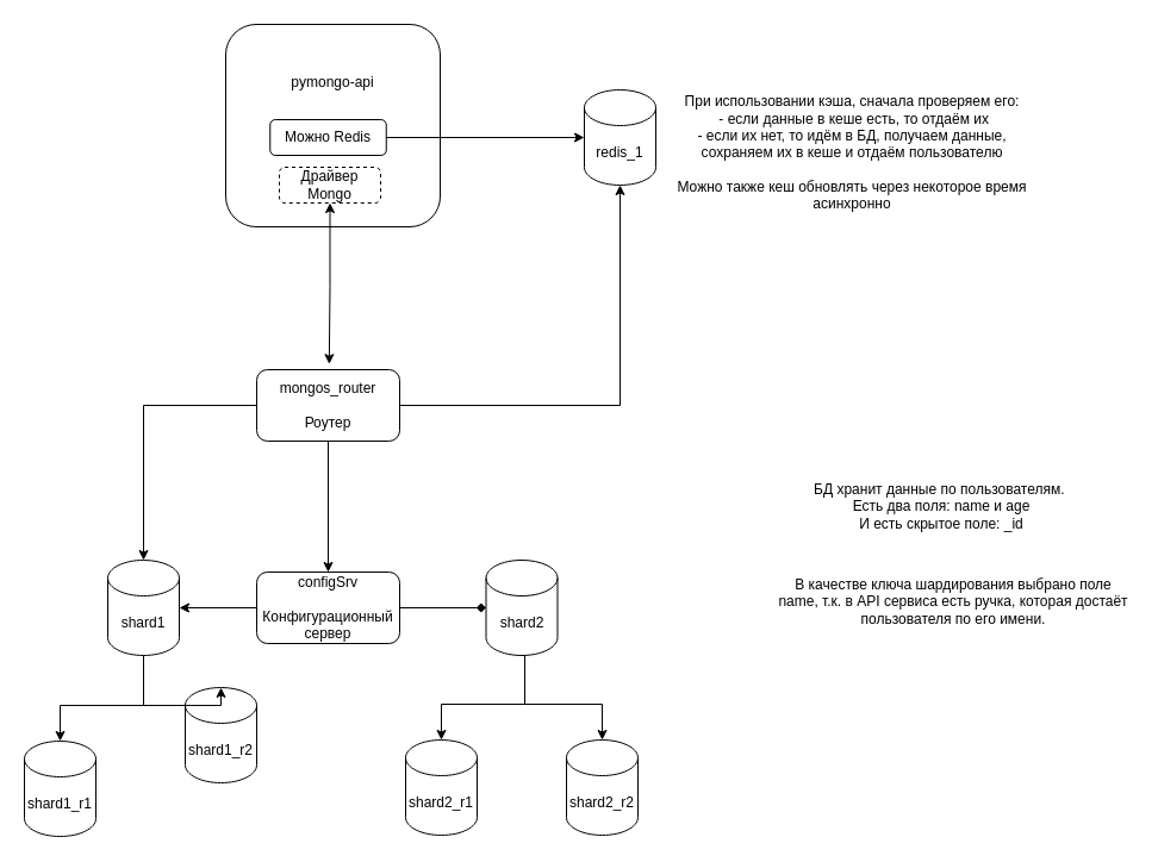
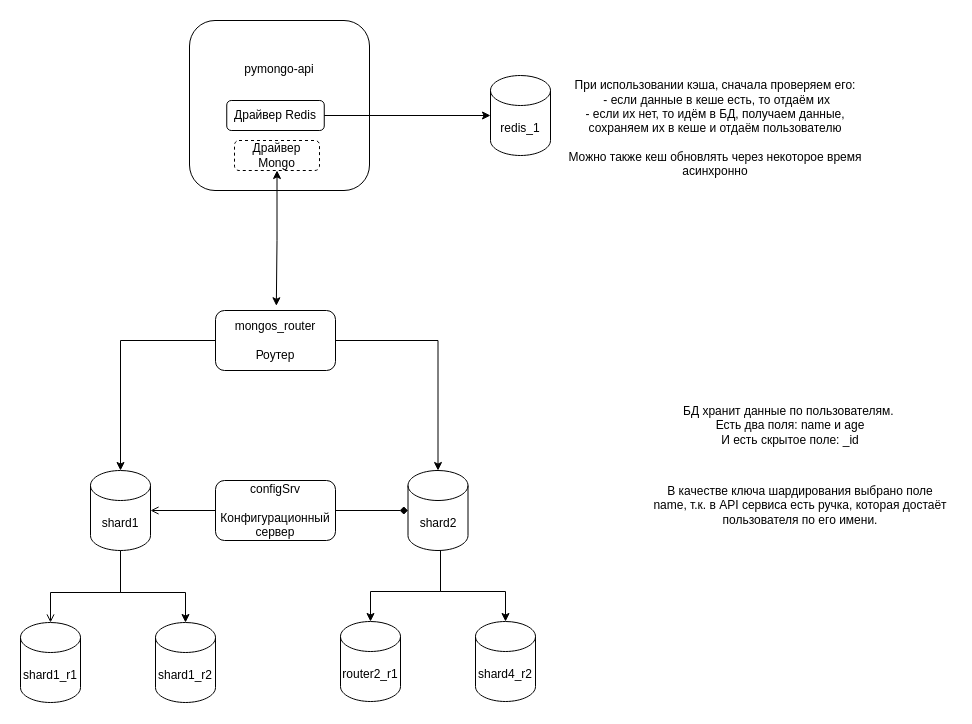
  <mxCell id="0" />
  <mxCell id="1" parent="0" />
  <mxCell id="2" value="shard1" style="shape=cylinder3;whiteSpace=wrap;html=1;boundedLbl=1;backgroundOutline=1;size=15;" parent="1" vertex="1"><mxGeometry x="90" y="470" width="60" height="80" as="geometry" /></mxCell>
  <mxCell id="3" value="configSrv&lt;div&gt;&lt;br&gt;&lt;div&gt;Конфигурационный&lt;/div&gt;&lt;div&gt;сервер&lt;/div&gt;&lt;/div&gt;" style="rounded=1;whiteSpace=wrap;html=1;" parent="1" vertex="1"><mxGeometry x="215" y="480" width="120" height="60" as="geometry" /></mxCell>
- <mxCell id="4" style="edgeStyle=orthogonalEdgeStyle;rounded=0;orthogonalLoop=1;jettySize=auto;html=1;entryX=0.5;entryY=0;entryDx=0;entryDy=0;exitX=0.5;exitY=1;exitDx=0;exitDy=0;startArrow=none;startFill=0;" parent="1" source="5" target="3" edge="1"><mxGeometry relative="1" as="geometry" /></mxCell>
  <mxCell id="5" value="&lt;div&gt;mongos_router&lt;/div&gt;&lt;div&gt;&lt;br&gt;&lt;/div&gt;Роутер" style="rounded=1;whiteSpace=wrap;html=1;" parent="1" vertex="1"><mxGeometry x="215" y="310" width="120" height="60" as="geometry" /></mxCell>
  <mxCell id="6" value="shard2" style="shape=cylinder3;whiteSpace=wrap;html=1;boundedLbl=1;backgroundOutline=1;size=15;" parent="1" vertex="1"><mxGeometry x="407.5" y="470" width="60" height="80" as="geometry" /></mxCell>
  <mxCell id="7" style="edgeStyle=orthogonalEdgeStyle;rounded=0;orthogonalLoop=1;jettySize=auto;html=1;entryX=0.5;entryY=0;entryDx=0;entryDy=0;entryPerimeter=0;startArrow=none;startFill=0;" parent="1" source="5" target="2" edge="1"><mxGeometry relative="1" as="geometry" /></mxCell>
- <mxCell id="8" style="edgeStyle=orthogonalEdgeStyle;rounded=0;orthogonalLoop=1;jettySize=auto;html=1;startArrow=none;startFill=0;" parent="1" source="5" target="26" edge="1"><mxGeometry relative="1" as="geometry" /></mxCell>
+ <mxCell id="8" style="edgeStyle=orthogonalEdgeStyle;rounded=0;orthogonalLoop=1;jettySize=auto;html=1;entryX=0.5;entryY=0;entryDx=0;entryDy=0;entryPerimeter=0;startArrow=none;startFill=0;" parent="1" source="5" target="6" edge="1"><mxGeometry relative="1" as="geometry" /></mxCell>
  <mxCell id="9" value="" style="group;movable=0;resizable=0;rotatable=0;deletable=0;editable=0;locked=1;connectable=0;" parent="1" vertex="1" connectable="0"><mxGeometry x="199" y="80" width="170" height="110" as="geometry" /></mxCell>
  <mxCell id="10" value="pymongo-api&lt;div&gt;&lt;br&gt;&lt;/div&gt;&lt;div&gt;&lt;br&gt;&lt;/div&gt;&lt;div&gt;&lt;br&gt;&lt;/div&gt;&lt;div&gt;&lt;br&gt;&lt;/div&gt;&lt;div&gt;&lt;br&gt;&lt;/div&gt;" style="rounded=1;whiteSpace=wrap;html=1;movable=0;resizable=0;rotatable=0;deletable=0;editable=0;locked=1;connectable=0;" parent="9" vertex="1"><mxGeometry x="-10" y="-60" width="180" height="170" as="geometry" /></mxCell>
  <mxCell id="11" value="Драйвер Mongo" style="rounded=1;whiteSpace=wrap;html=1;dashed=1;" parent="9" vertex="1"><mxGeometry x="35" y="60" width="85" height="30" as="geometry" /></mxCell>
  <mxCell id="12" style="edgeStyle=orthogonalEdgeStyle;rounded=0;orthogonalLoop=1;jettySize=auto;html=1;entryX=0.507;entryY=-0.079;entryDx=0;entryDy=0;entryPerimeter=0;startArrow=classic;startFill=1;" parent="1" source="11" target="5" edge="1"><mxGeometry relative="1" as="geometry" /></mxCell>
  <mxCell id="13" value="В качестве ключа шардирования выбрано поле name, т.к. в API сервиса есть ручка, которая достаёт пользователя по его имени." style="text;html=1;align=center;verticalAlign=middle;whiteSpace=wrap;rounded=0;" parent="1" vertex="1"><mxGeometry x="650" y="460" width="300" height="90" as="geometry" /></mxCell>
  <mxCell id="14" value="БД хранит данные по пользователям.&amp;nbsp;&lt;div&gt;Есть два поля: name и age&lt;/div&gt;&lt;div&gt;И есть скрытое поле: _id&lt;/div&gt;" style="text;html=1;align=center;verticalAlign=middle;whiteSpace=wrap;rounded=0;" parent="1" vertex="1"><mxGeometry x="640" y="390" width="300" height="70" as="geometry" /></mxCell>
  <mxCell id="15" value="shard1_r1" style="shape=cylinder3;whiteSpace=wrap;html=1;boundedLbl=1;backgroundOutline=1;size=15;" parent="1" vertex="1"><mxGeometry x="20" y="622" width="60" height="80" as="geometry" /></mxCell>
- <mxCell id="16" value="shard1_r2" style="shape=cylinder3;whiteSpace=wrap;html=1;boundedLbl=1;backgroundOutline=1;size=15;" parent="1" vertex="1"><mxGeometry x="155" y="577" width="60" height="80" as="geometry" /></mxCell>
- <mxCell id="17" style="edgeStyle=orthogonalEdgeStyle;rounded=0;orthogonalLoop=1;jettySize=auto;html=1;entryX=0.5;entryY=0;entryDx=0;entryDy=0;entryPerimeter=0;exitX=0.5;exitY=1;exitDx=0;exitDy=0;exitPerimeter=0;" parent="1" source="2" target="15" edge="1"><mxGeometry relative="1" as="geometry"><Array as="points"><mxPoint x="120" y="592" /><mxPoint x="50" y="592" /></Array></mxGeometry></mxCell>
+ <mxCell id="16" value="shard1_r2" style="shape=cylinder3;whiteSpace=wrap;html=1;boundedLbl=1;backgroundOutline=1;size=15;" parent="1" vertex="1"><mxGeometry x="155" y="622" width="60" height="80" as="geometry" /></mxCell>
+ <mxCell id="17" style="edgeStyle=orthogonalEdgeStyle;rounded=0;orthogonalLoop=1;jettySize=auto;html=1;entryX=0.5;entryY=0;entryDx=0;entryDy=0;entryPerimeter=0;exitX=0.5;exitY=1;exitDx=0;exitDy=0;exitPerimeter=0;endArrow=open;" parent="1" source="2" target="15" edge="1"><mxGeometry relative="1" as="geometry"><Array as="points"><mxPoint x="120" y="592" /><mxPoint x="50" y="592" /></Array></mxGeometry></mxCell>
  <mxCell id="18" style="edgeStyle=orthogonalEdgeStyle;rounded=0;orthogonalLoop=1;jettySize=auto;html=1;entryX=0.5;entryY=0;entryDx=0;entryDy=0;entryPerimeter=0;" parent="1" target="16" edge="1"><mxGeometry relative="1" as="geometry"><mxPoint x="120" y="552" as="sourcePoint" /><Array as="points"><mxPoint x="120" y="592" /><mxPoint x="185" y="592" /></Array></mxGeometry></mxCell>
- <mxCell id="19" value="shard2_r1" style="shape=cylinder3;whiteSpace=wrap;html=1;boundedLbl=1;backgroundOutline=1;size=15;" parent="1" vertex="1"><mxGeometry x="340" y="621" width="60" height="80" as="geometry" /></mxCell>
- <mxCell id="20" value="shard2_r2" style="shape=cylinder3;whiteSpace=wrap;html=1;boundedLbl=1;backgroundOutline=1;size=15;" parent="1" vertex="1"><mxGeometry x="475" y="621" width="60" height="80" as="geometry" /></mxCell>
+ <mxCell id="19" value="router2_r1" style="shape=cylinder3;whiteSpace=wrap;html=1;boundedLbl=1;backgroundOutline=1;size=15;" parent="1" vertex="1"><mxGeometry x="340" y="621" width="60" height="80" as="geometry" /></mxCell>
+ <mxCell id="20" value="shard4_r2" style="shape=cylinder3;whiteSpace=wrap;html=1;boundedLbl=1;backgroundOutline=1;size=15;" parent="1" vertex="1"><mxGeometry x="475" y="621" width="60" height="80" as="geometry" /></mxCell>
  <mxCell id="21" style="edgeStyle=orthogonalEdgeStyle;rounded=0;orthogonalLoop=1;jettySize=auto;html=1;entryX=0.5;entryY=0;entryDx=0;entryDy=0;entryPerimeter=0;exitX=0.5;exitY=1;exitDx=0;exitDy=0;exitPerimeter=0;" parent="1" target="19" edge="1"><mxGeometry relative="1" as="geometry"><mxPoint x="440" y="550" as="sourcePoint" /><Array as="points"><mxPoint x="440" y="591" /><mxPoint x="370" y="591" /></Array></mxGeometry></mxCell>
  <mxCell id="22" style="edgeStyle=orthogonalEdgeStyle;rounded=0;orthogonalLoop=1;jettySize=auto;html=1;entryX=0.5;entryY=0;entryDx=0;entryDy=0;entryPerimeter=0;" parent="1" target="20" edge="1"><mxGeometry relative="1" as="geometry"><mxPoint x="440" y="551" as="sourcePoint" /><Array as="points"><mxPoint x="440" y="591" /><mxPoint x="505" y="591" /></Array></mxGeometry></mxCell>
  <mxCell id="23" style="edgeStyle=orthogonalEdgeStyle;rounded=0;orthogonalLoop=1;jettySize=auto;html=1;entryX=0;entryY=0.5;entryDx=0;entryDy=0;entryPerimeter=0;endArrow=diamond;" parent="1" source="3" target="6" edge="1"><mxGeometry relative="1" as="geometry" /></mxCell>
- <mxCell id="24" style="edgeStyle=orthogonalEdgeStyle;rounded=0;orthogonalLoop=1;jettySize=auto;html=1;entryX=1;entryY=0.5;entryDx=0;entryDy=0;entryPerimeter=0;" parent="1" source="3" target="2" edge="1"><mxGeometry relative="1" as="geometry" /></mxCell>
- <mxCell id="25" value="Можно Redis" style="rounded=1;whiteSpace=wrap;html=1;" vertex="1" parent="1"><mxGeometry x="226.25" y="100" width="97.5" height="30" as="geometry" /></mxCell>
+ <mxCell id="24" style="edgeStyle=orthogonalEdgeStyle;rounded=0;orthogonalLoop=1;jettySize=auto;html=1;entryX=1;entryY=0.5;entryDx=0;entryDy=0;entryPerimeter=0;endArrow=open;" parent="1" source="3" target="2" edge="1"><mxGeometry relative="1" as="geometry" /></mxCell>
+ <mxCell id="25" value="Драйвер Redis" style="rounded=1;whiteSpace=wrap;html=1;" vertex="1" parent="1"><mxGeometry x="226.25" y="100" width="97.5" height="30" as="geometry" /></mxCell>
  <mxCell id="26" value="redis_1" style="shape=cylinder3;whiteSpace=wrap;html=1;boundedLbl=1;backgroundOutline=1;size=15;" vertex="1" parent="1"><mxGeometry x="490" y="75" width="60" height="80" as="geometry" /></mxCell>
  <mxCell id="27" style="edgeStyle=orthogonalEdgeStyle;rounded=0;orthogonalLoop=1;jettySize=auto;html=1;entryX=0;entryY=0.5;entryDx=0;entryDy=0;entryPerimeter=0;" edge="1" parent="1" source="25" target="26"><mxGeometry relative="1" as="geometry" /></mxCell>
  <mxCell id="28" value="При использовании кэша, сначала проверяем его:&lt;div&gt;&amp;nbsp;- если данные в кеше есть, то отдаём их&lt;/div&gt;&lt;div&gt;- если их нет, то идём в БД, получаем данные, сохраняем их в кеше и отдаём пользователю&lt;/div&gt;&lt;div&gt;&lt;br&gt;&lt;/div&gt;&lt;div&gt;Можно также кеш обновлять через некоторое время асинхронно&lt;/div&gt;" style="text;html=1;align=center;verticalAlign=middle;whiteSpace=wrap;rounded=0;" vertex="1" parent="1"><mxGeometry x="560" y="70" width="310" height="115" as="geometry" /></mxCell>
